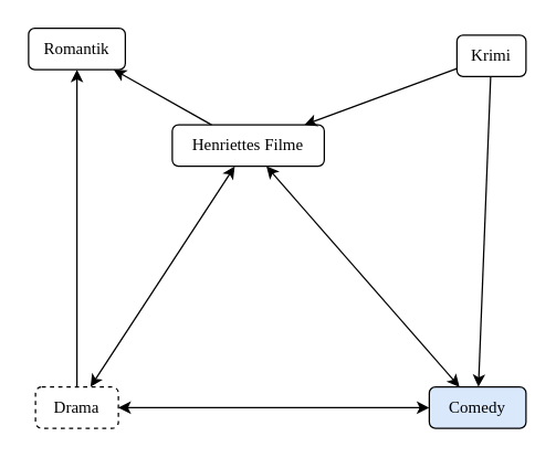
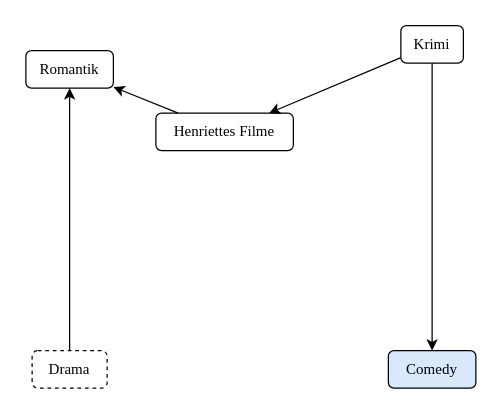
  <mxCell id="0" />
  <mxCell id="1" parent="0" />
- <mxCell id="2" value="Krimi" style="rounded=1;whiteSpace=wrap;html=1;fontFamily=Alegreya;fontSource=https%3A%2F%2Ffonts.googleapis.com%2Fcss%3Ffamily%3DAlegreya;" parent="1" vertex="1"><mxGeometry x="330" y="25" width="50" height="30" as="geometry" /></mxCell>
- <mxCell id="3" value="Romantik" style="rounded=1;whiteSpace=wrap;html=1;fontFamily=Alegreya;fontSource=https%3A%2F%2Ffonts.googleapis.com%2Fcss%3Ffamily%3DAlegreya;" parent="1" vertex="1"><mxGeometry x="20" y="20" width="70" height="30" as="geometry" /></mxCell>
+ <mxCell id="2" value="Krimi" style="rounded=1;whiteSpace=wrap;html=1;fontFamily=Alegreya;fontSource=https%3A%2F%2Ffonts.googleapis.com%2Fcss%3Ffamily%3DAlegreya;" parent="1" vertex="1"><mxGeometry x="320" y="20" width="50" height="30" as="geometry" /></mxCell>
+ <mxCell id="3" value="Romantik" style="rounded=1;whiteSpace=wrap;html=1;fontFamily=Alegreya;fontSource=https%3A%2F%2Ffonts.googleapis.com%2Fcss%3Ffamily%3DAlegreya;" parent="1" vertex="1"><mxGeometry x="20" y="40" width="70" height="30" as="geometry" /></mxCell>
  <mxCell id="4" value="&lt;div&gt;Henriettes Filme&lt;/div&gt;" style="rounded=1;whiteSpace=wrap;html=1;fontFamily=Alegreya;fontSource=https%3A%2F%2Ffonts.googleapis.com%2Fcss%3Ffamily%3DAlegreya;" parent="1" vertex="1"><mxGeometry x="124" y="90" width="110" height="30" as="geometry" /></mxCell>
  <mxCell id="5" value="Drama" style="rounded=1;whiteSpace=wrap;html=1;fontFamily=Alegreya;fontSource=https%3A%2F%2Ffonts.googleapis.com%2Fcss%3Ffamily%3DAlegreya;dashed=1;" parent="1" vertex="1"><mxGeometry x="25" y="280" width="60" height="30" as="geometry" /></mxCell>
  <mxCell id="6" value="Comedy" style="rounded=1;whiteSpace=wrap;html=1;fontFamily=Alegreya;fontSource=https%3A%2F%2Ffonts.googleapis.com%2Fcss%3Ffamily%3DAlegreya;fillColor=#dae8fc;" parent="1" vertex="1"><mxGeometry x="310" y="280" width="70" height="30" as="geometry" /></mxCell>
  <mxCell id="7" value="" style="endArrow=classic;startArrow=none;html=1;rounded=0;startFill=0;" parent="1" source="4" target="3" edge="1"><mxGeometry width="50" height="50" relative="1" as="geometry"><mxPoint x="85" y="90" as="sourcePoint" /><mxPoint x="135" y="40" as="targetPoint" /></mxGeometry></mxCell>
  <mxCell id="8" value="" style="endArrow=none;startArrow=classic;html=1;rounded=0;endFill=0;" parent="1" source="4" target="2" edge="1"><mxGeometry width="50" height="50" relative="1" as="geometry"><mxPoint x="245" y="90" as="sourcePoint" /><mxPoint x="295" y="40" as="targetPoint" /></mxGeometry></mxCell>
- <mxCell id="9" value="" style="endArrow=classic;startArrow=classic;html=1;rounded=0;endFill=1;" parent="1" source="5" target="4" edge="1"><mxGeometry width="50" height="50" relative="1" as="geometry"><mxPoint x="105" y="190" as="sourcePoint" /><mxPoint x="155" y="140" as="targetPoint" /></mxGeometry></mxCell>
- <mxCell id="10" value="" style="endArrow=classic;html=1;rounded=0;endFill=1;startArrow=classic;startFill=1;" parent="1" source="6" target="5" edge="1"><mxGeometry width="50" height="50" relative="1" as="geometry"><mxPoint x="235" y="130" as="sourcePoint" /><mxPoint x="285" y="80" as="targetPoint" /></mxGeometry></mxCell>
- <mxCell id="11" value="" style="endArrow=classic;html=1;rounded=0;startArrow=classic;startFill=1;" parent="1" source="6" target="4" edge="1"><mxGeometry width="50" height="50" relative="1" as="geometry"><mxPoint x="235" y="130" as="sourcePoint" /><mxPoint x="285" y="80" as="targetPoint" /></mxGeometry></mxCell>
  <mxCell id="12" value="" style="endArrow=none;html=1;rounded=0;startArrow=classic;startFill=1;endFill=0;" parent="1" source="3" target="5" edge="1"><mxGeometry width="50" height="50" relative="1" as="geometry"><mxPoint x="235" y="130" as="sourcePoint" /><mxPoint x="285" y="80" as="targetPoint" /></mxGeometry></mxCell>
  <mxCell id="13" value="" style="endArrow=classic;html=1;rounded=0;" parent="1" source="2" target="6" edge="1"><mxGeometry width="50" height="50" relative="1" as="geometry"><mxPoint x="235" y="130" as="sourcePoint" /><mxPoint x="285" y="80" as="targetPoint" /></mxGeometry></mxCell>
